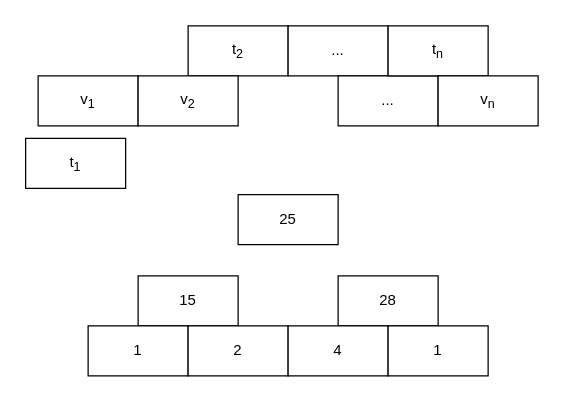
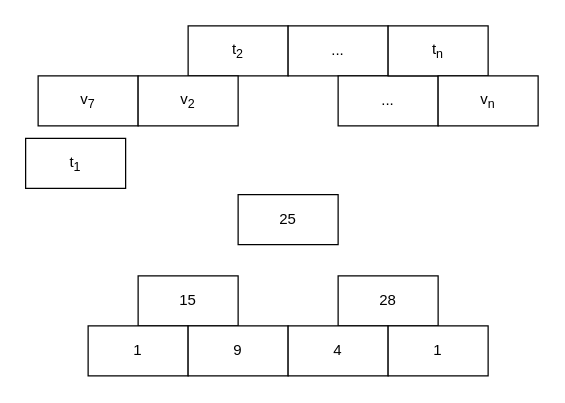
  <mxCell id="0" />
  <mxCell id="1" parent="0" />
  <mxCell id="2" value="t&lt;sub&gt;1&lt;/sub&gt;" style="rounded=0;whiteSpace=wrap;html=1;" vertex="1" parent="1"><mxGeometry x="20" y="110" width="80" height="40" as="geometry" /></mxCell>
  <mxCell id="3" value="t&lt;sub&gt;2&lt;/sub&gt;" style="rounded=0;whiteSpace=wrap;html=1;" vertex="1" parent="1"><mxGeometry x="150" y="20" width="80" height="40" as="geometry" /></mxCell>
  <mxCell id="4" value="..." style="rounded=0;whiteSpace=wrap;html=1;" vertex="1" parent="1"><mxGeometry x="230" y="20" width="80" height="40" as="geometry" /></mxCell>
- <mxCell id="5" value="v&lt;sub&gt;1&lt;/sub&gt;" style="rounded=0;whiteSpace=wrap;html=1;" vertex="1" parent="1"><mxGeometry x="30" y="60" width="80" height="40" as="geometry" /></mxCell>
+ <mxCell id="5" value="v&lt;sub&gt;7&lt;/sub&gt;" style="rounded=0;whiteSpace=wrap;html=1;" vertex="1" parent="1"><mxGeometry x="30" y="60" width="80" height="40" as="geometry" /></mxCell>
  <mxCell id="6" value="v&lt;sub&gt;2&lt;/sub&gt;" style="rounded=0;whiteSpace=wrap;html=1;" vertex="1" parent="1"><mxGeometry x="110" y="60" width="80" height="40" as="geometry" /></mxCell>
  <mxCell id="7" value="..." style="rounded=0;whiteSpace=wrap;html=1;" vertex="1" parent="1"><mxGeometry x="270" y="60" width="80" height="40" as="geometry" /></mxCell>
  <mxCell id="8" value="t&lt;sub&gt;n&lt;/sub&gt;" style="rounded=0;whiteSpace=wrap;html=1;" vertex="1" parent="1"><mxGeometry x="310" y="20" width="80" height="40" as="geometry" /></mxCell>
  <mxCell id="9" value="v&lt;sub&gt;n&lt;/sub&gt;" style="rounded=0;whiteSpace=wrap;html=1;" vertex="1" parent="1"><mxGeometry x="350" y="60" width="80" height="40" as="geometry" /></mxCell>
  <mxCell id="10" value="15" style="rounded=0;whiteSpace=wrap;html=1;" vertex="1" parent="1"><mxGeometry x="110" y="220" width="80" height="40" as="geometry" /></mxCell>
  <mxCell id="11" value="25" style="rounded=0;whiteSpace=wrap;html=1;" vertex="1" parent="1"><mxGeometry x="190" y="155" width="80" height="40" as="geometry" /></mxCell>
  <mxCell id="12" value="28" style="rounded=0;whiteSpace=wrap;html=1;" vertex="1" parent="1"><mxGeometry x="270" y="220" width="80" height="40" as="geometry" /></mxCell>
  <mxCell id="13" value="1" style="rounded=0;whiteSpace=wrap;html=1;" vertex="1" parent="1"><mxGeometry x="70" y="260" width="80" height="40" as="geometry" /></mxCell>
- <mxCell id="14" value="2" style="rounded=0;whiteSpace=wrap;html=1;" vertex="1" parent="1"><mxGeometry x="150" y="260" width="80" height="40" as="geometry" /></mxCell>
+ <mxCell id="14" value="9" style="rounded=0;whiteSpace=wrap;html=1;" vertex="1" parent="1"><mxGeometry x="150" y="260" width="80" height="40" as="geometry" /></mxCell>
  <mxCell id="15" value="4" style="rounded=0;whiteSpace=wrap;html=1;" vertex="1" parent="1"><mxGeometry x="230" y="260" width="80" height="40" as="geometry" /></mxCell>
  <mxCell id="16" value="1" style="rounded=0;whiteSpace=wrap;html=1;" vertex="1" parent="1"><mxGeometry x="310" y="260" width="80" height="40" as="geometry" /></mxCell>
